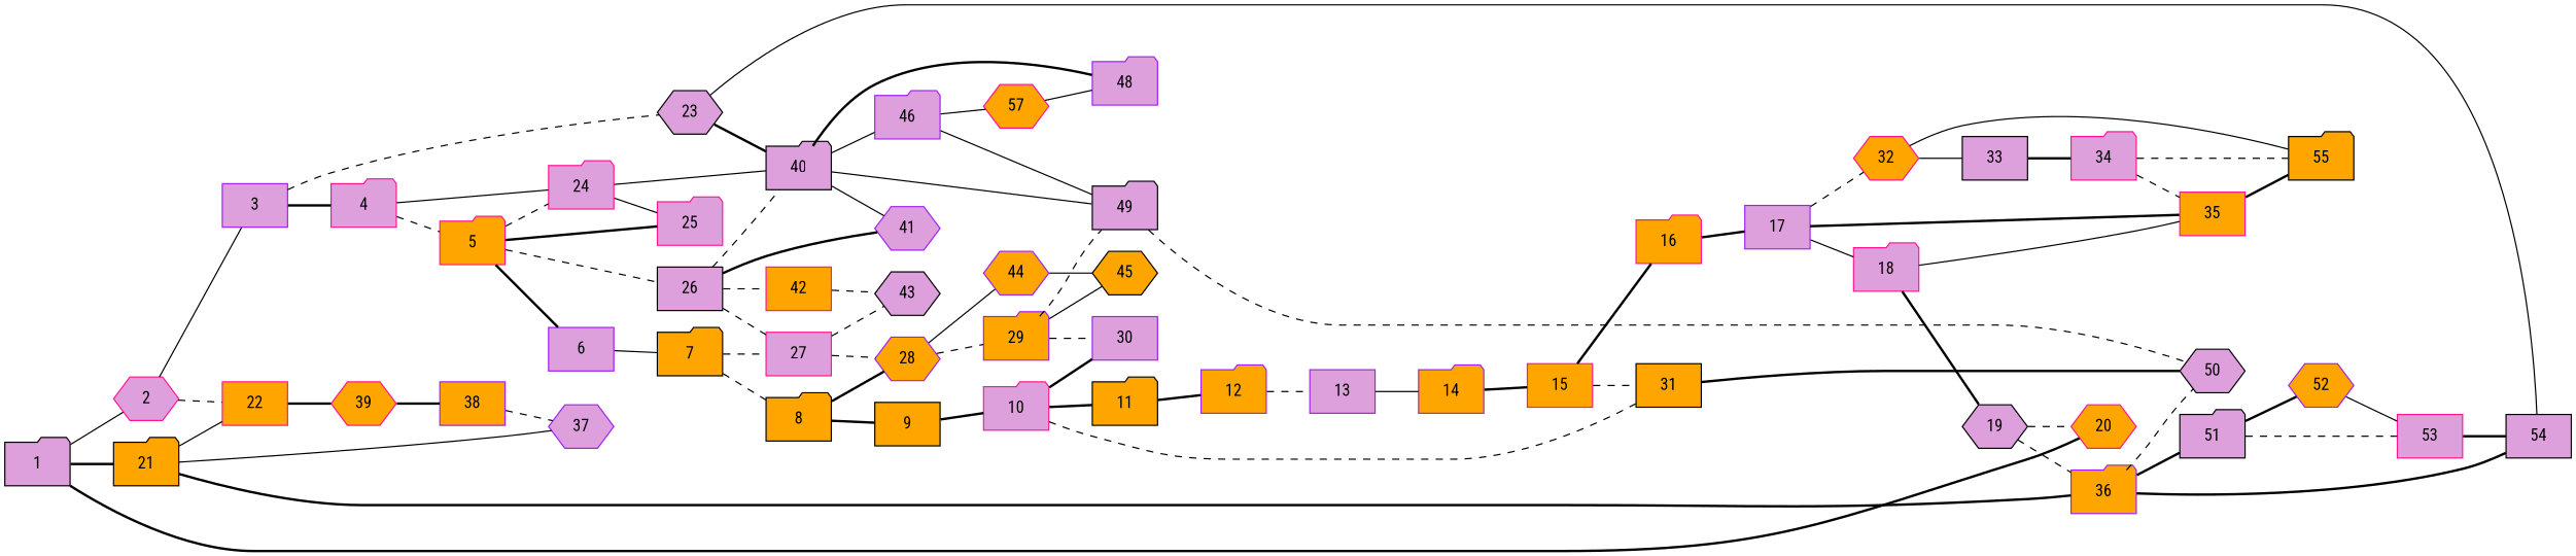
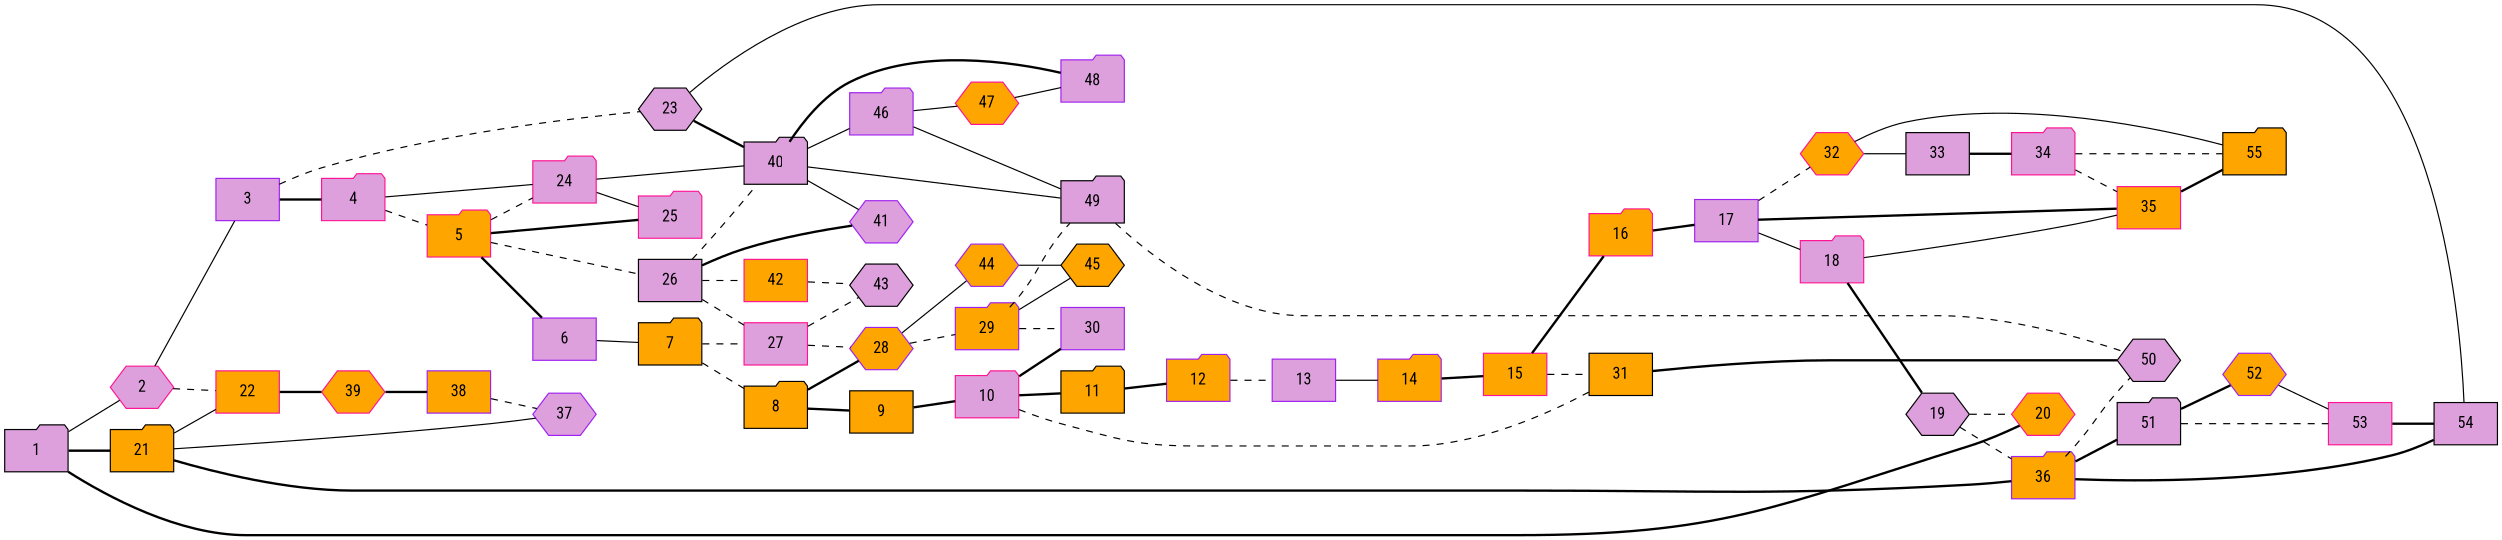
  graph {
    fontname="Roboto Condensed"
    rankdir=LR
    node [color=deeppink fillcolor=plum fontname="Roboto Condensed" shape=folder style=filled]
    edge [fontname="Roboto Condensed" style=bold]
    2 [shape=hexagon]
    1 [color=black]
    20 [fillcolor=orange shape=hexagon]
    21 [color=black fillcolor=orange]
    3 [color=purple shape=box]
    22 [fillcolor=orange shape=box]
    36 [color=purple fillcolor=orange]
    37 [color=purple shape=hexagon]
    4
    23 [color=black shape=hexagon]
    39 [fillcolor=orange shape=hexagon]
    54 [color=black shape=box]
    50 [color=black shape=hexagon]
    51 [color=black]
    5 [fillcolor=orange]
    24
    40 [color=black]
    38 [color=purple fillcolor=orange shape=box]
    25
    26 [color=black shape=box]
    6 [color=purple shape=box]
    41 [color=purple shape=hexagon]
    49 [color=black]
    46 [color=purple]
    48 [color=purple]
    27 [shape=box]
    42 [fillcolor=orange shape=box]
    7 [color=black fillcolor=orange]
    28 [color=purple fillcolor=orange shape=hexagon]
    43 [color=black shape=hexagon]
    8 [color=black fillcolor=orange]
    9 [color=black fillcolor=orange shape=box]
    10
    29 [color=purple fillcolor=orange]
    44 [color=purple fillcolor=orange shape=hexagon]
    11 [color=black fillcolor=orange]
    30 [color=purple shape=box]
    31 [color=black fillcolor=orange shape=box]
    45 [color=black fillcolor=orange shape=hexagon]
    12 [color=purple fillcolor=orange]
    13 [color=purple shape=box]
    14 [color=purple fillcolor=orange]
    15 [fillcolor=orange shape=box]
    16 [fillcolor=orange]
    17 [color=purple shape=box]
    18
    32 [fillcolor=orange shape=hexagon]
    35 [fillcolor=orange shape=box]
    19 [color=black shape=hexagon]
    33 [color=black shape=box]
    55 [color=black fillcolor=orange]
    34
    52 [color=purple fillcolor=orange shape=hexagon]
    53 [shape=box]
-   47 [fillcolor=orange shape=hexagon label=57]
+   47 [fillcolor=orange shape=hexagon]
    2 -- 3 [style=solid]
    2 -- 22 [style=dashed]
    1 -- 2 [style=solid]
    1 -- 20
    1 -- 21
    21 -- 22 [style=solid]
    21 -- 36
    21 -- 37 [style=solid]
    3 -- 4
    3 -- 23 [style=dashed]
    22 -- 39
    36 -- 54
    36 -- 50 [style=dashed]
    36 -- 51
    4 -- 5 [style=dashed]
    4 -- 24 [style=solid]
    23 -- 54 [style=solid]
    23 -- 40
    39 -- 38
    51 -- 52
    51 -- 53 [style=dashed]
    5 -- 24 [style=dashed]
    5 -- 25
    5 -- 26 [style=dashed]
    5 -- 6
    24 -- 40 [style=solid]
    24 -- 25 [style=solid]
    40 -- 41 [style=solid]
    40 -- 49 [style=solid]
    40 -- 46 [style=solid]
    40 -- 48
    38 -- 37 [style=dashed]
    26 -- 40 [style=dashed]
    26 -- 41
    26 -- 27 [style=dashed]
    26 -- 42 [style=dashed]
    6 -- 7 [style=solid]
    49 -- 50 [style=dashed]
    46 -- 49 [style=solid]
    46 -- 47 [style=solid]
    27 -- 28 [style=dashed]
    27 -- 43 [style=dashed]
    42 -- 43 [style=dashed]
    7 -- 27 [style=dashed]
    7 -- 8 [style=dashed]
    28 -- 29 [style=dashed]
    28 -- 44 [style=solid]
    8 -- 28
    8 -- 9
    9 -- 10
    10 -- 11
    10 -- 30
    10 -- 31 [style=dashed]
    29 -- 49 [style=dashed]
    29 -- 30 [style=dashed]
    29 -- 45 [style=solid]
    44 -- 45 [style=solid]
    11 -- 12
    31 -- 50
    12 -- 13 [style=dashed]
    13 -- 14 [style=solid]
    14 -- 15
    15 -- 31 [style=dashed]
    15 -- 16
    16 -- 17
    17 -- 18 [style=solid]
    17 -- 32 [style=dashed]
    17 -- 35
    18 -- 35 [style=solid]
    18 -- 19
    32 -- 33 [style=solid]
    32 -- 55 [style=solid]
    35 -- 55
    19 -- 20 [style=dashed]
    19 -- 36 [style=dashed]
    33 -- 34
    34 -- 35 [style=dashed]
    34 -- 55 [style=dashed]
    52 -- 53 [style=solid]
    53 -- 54
    47 -- 48 [style=solid]
  }
